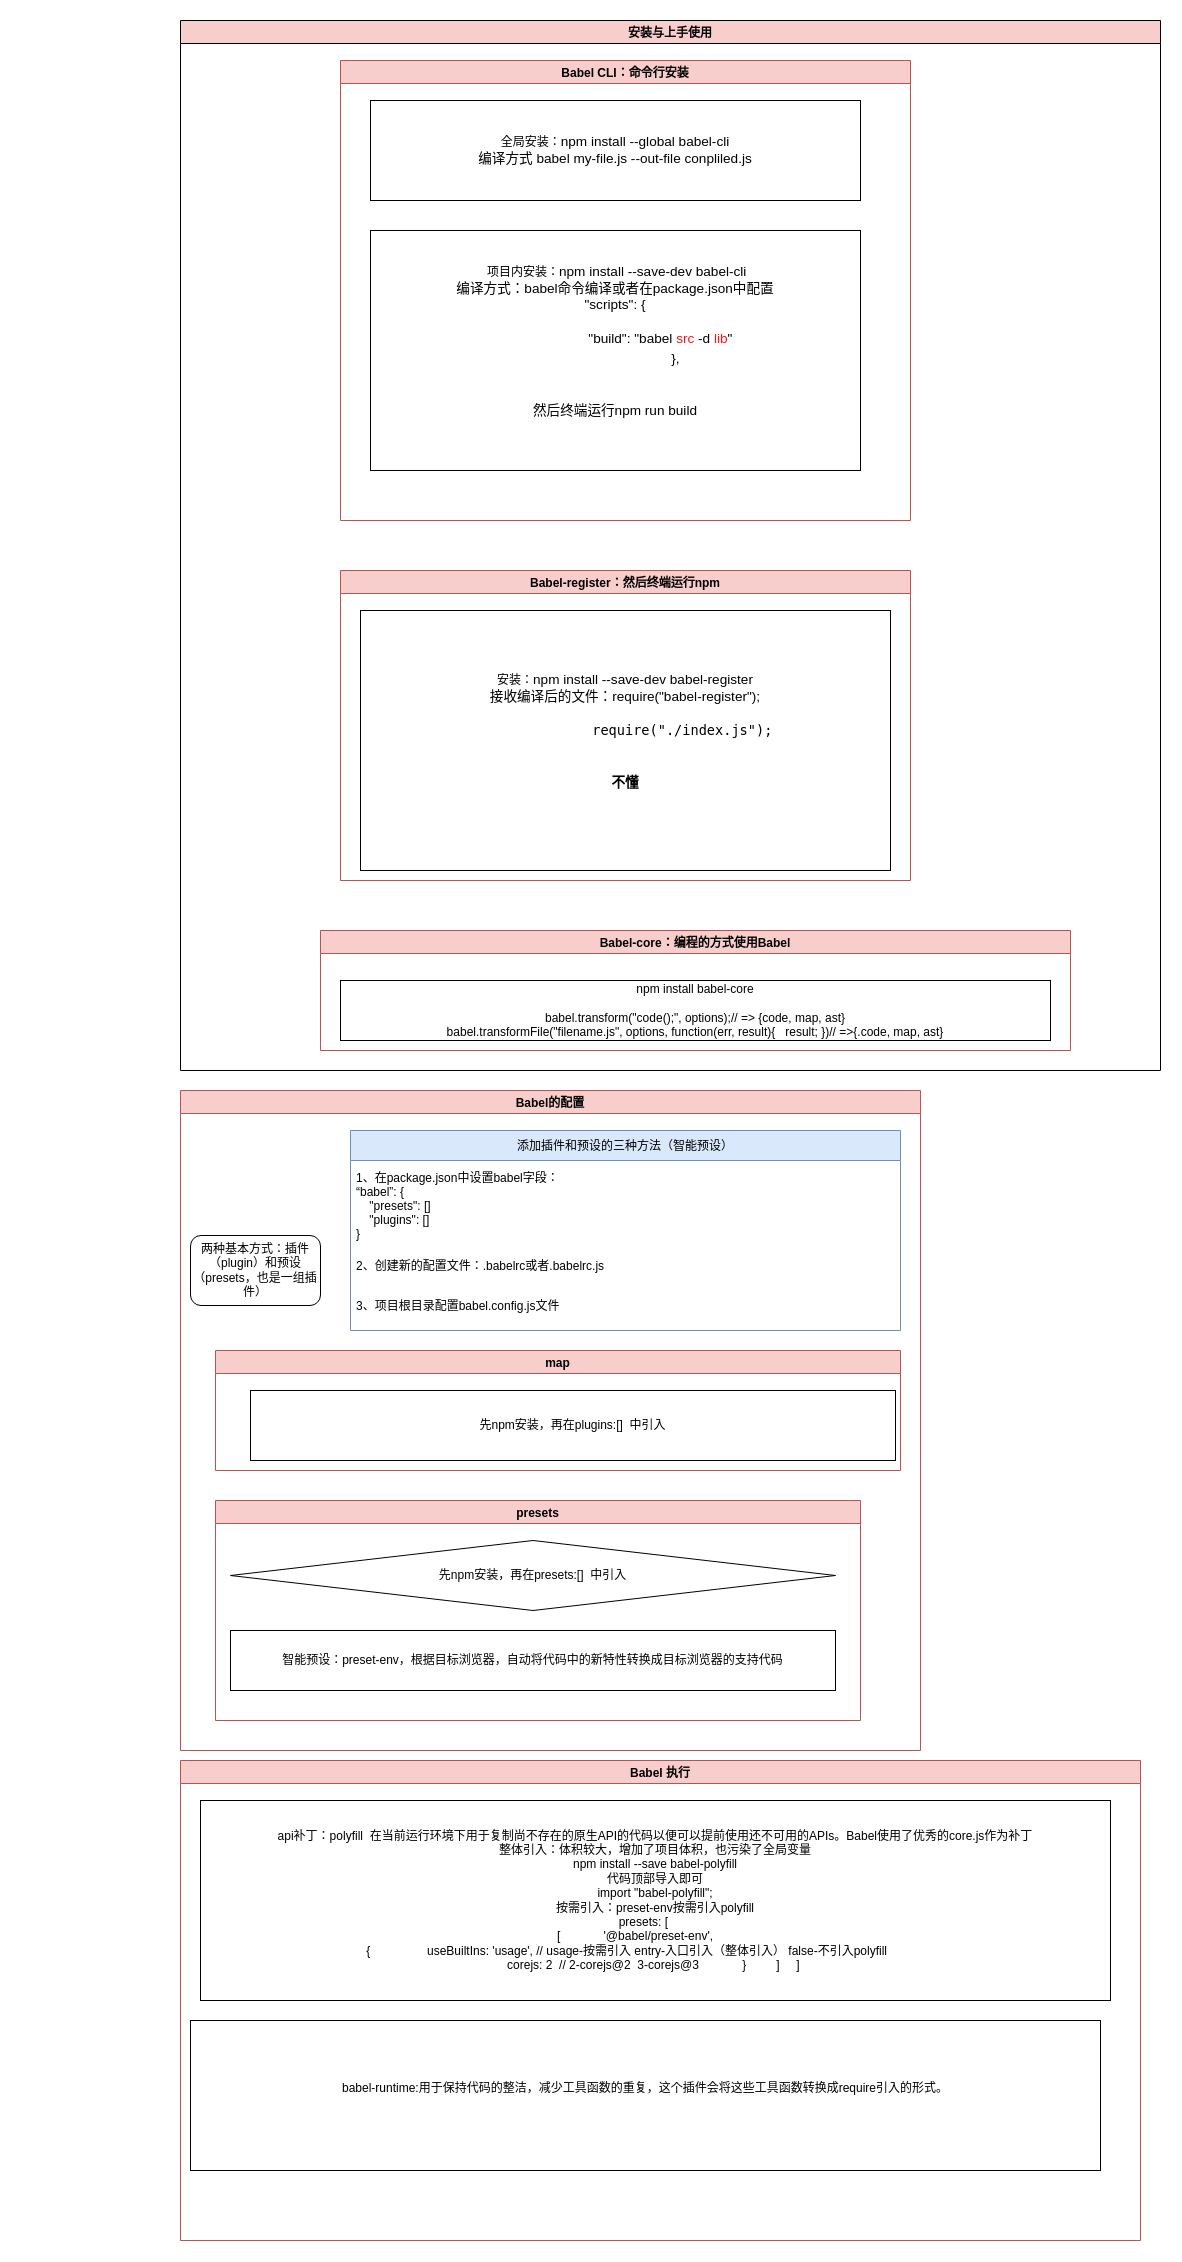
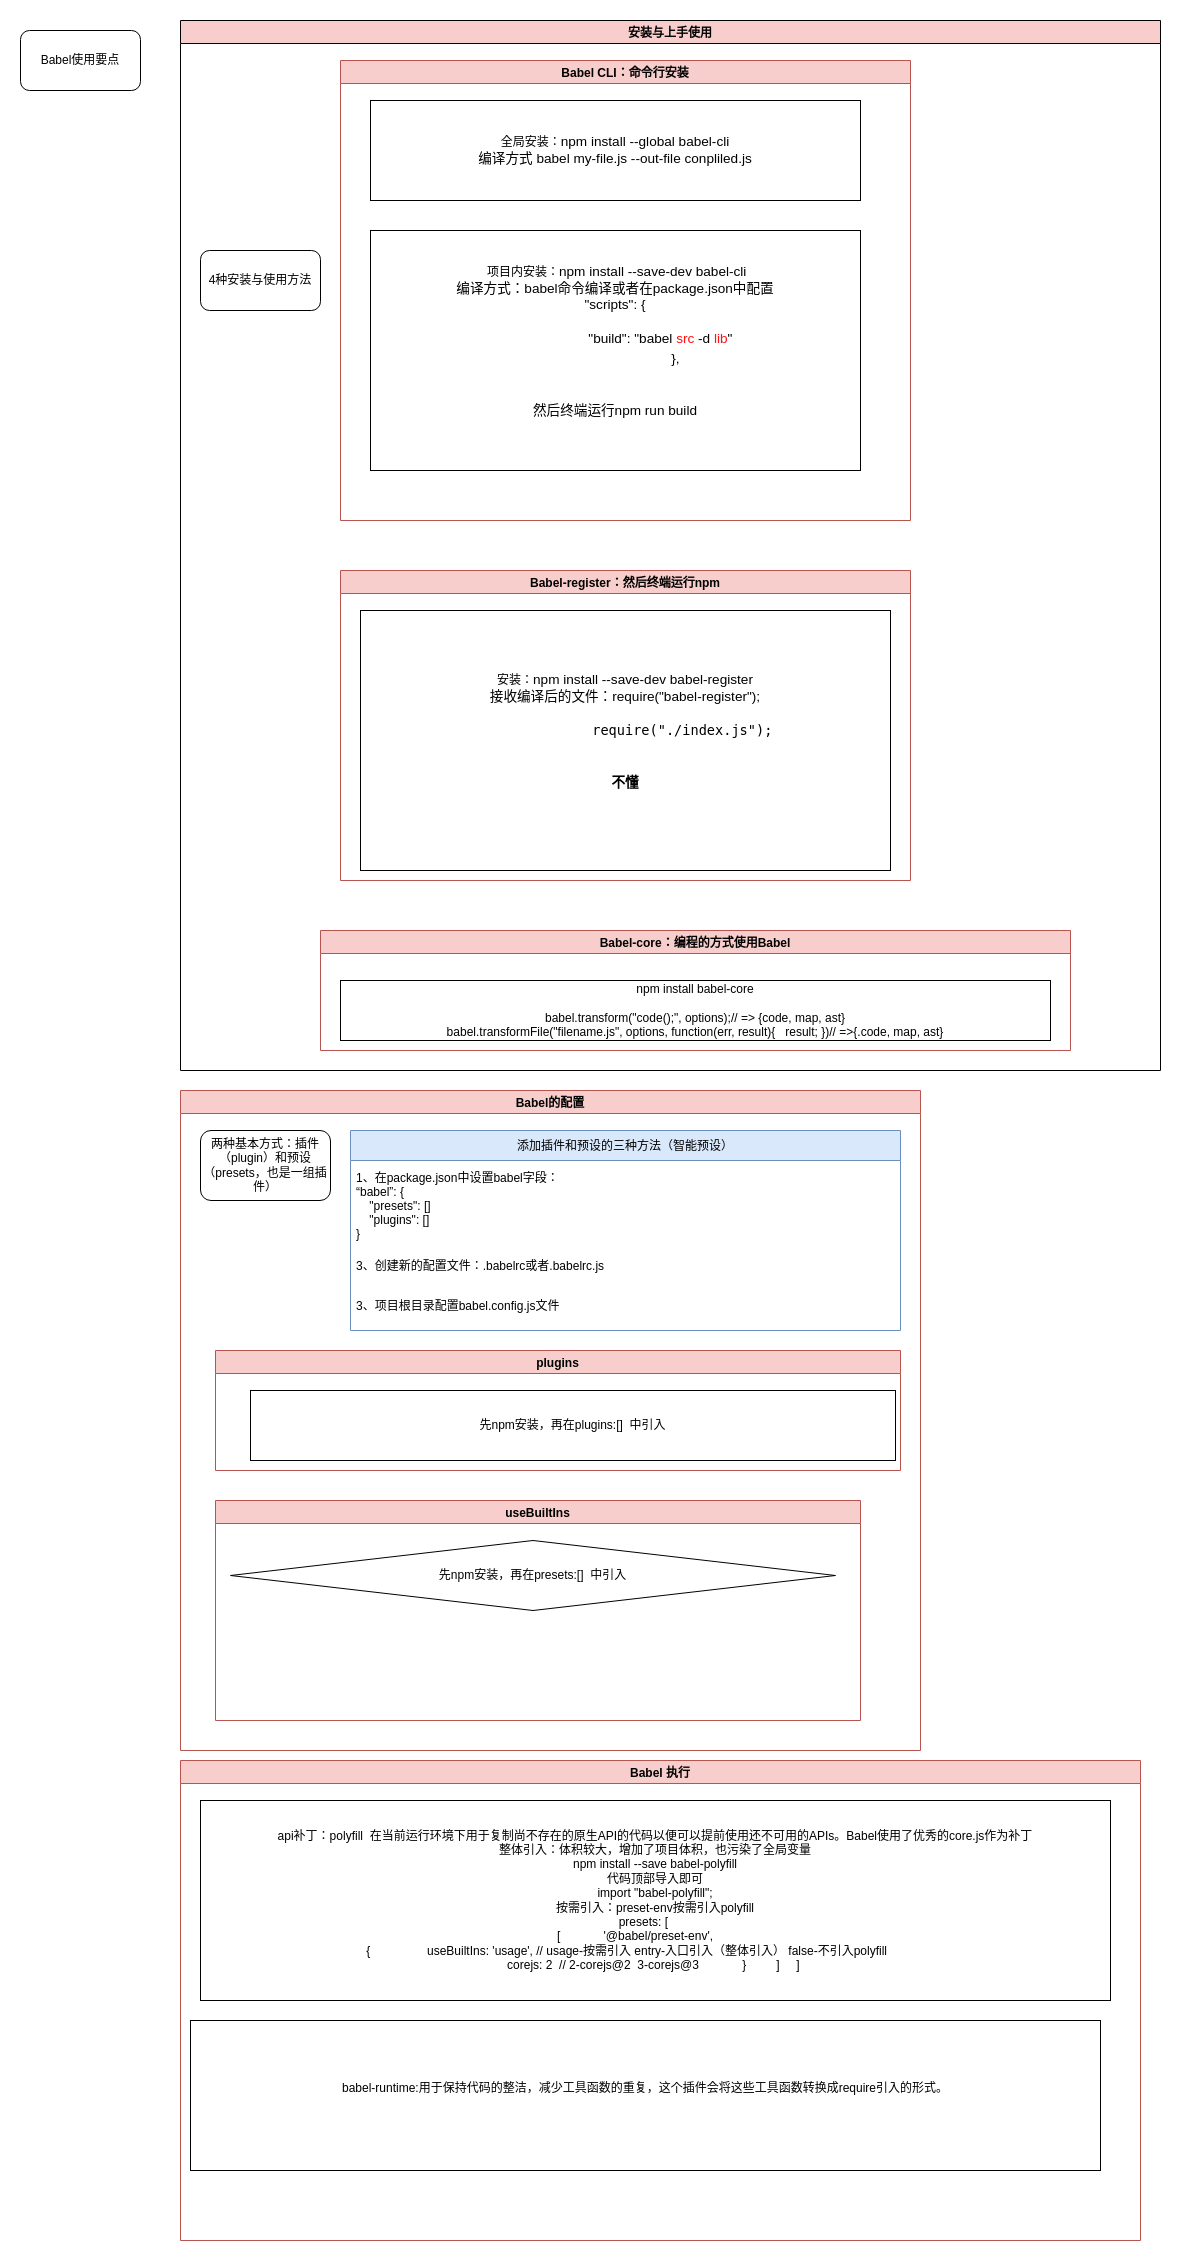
  <mxCell id="0" />
  <mxCell id="1" parent="0" />
+ <mxCell id="2" value="Babel使用要点" style="rounded=1;whiteSpace=wrap;html=1;" parent="1" vertex="1"><mxGeometry x="20" y="30" width="120" height="60" as="geometry" /></mxCell>
  <mxCell id="3" value="安装与上手使用" style="swimlane;fillColor=#f8cecc;strokeColor=#000000;swimlaneFillColor=default;" parent="1" vertex="1"><mxGeometry x="180" y="20" width="980" height="1050" as="geometry" /></mxCell>
+ <mxCell id="4" value="4种安装与使用方法" style="rounded=1;whiteSpace=wrap;html=1;" parent="3" vertex="1"><mxGeometry x="20" y="230" width="120" height="60" as="geometry" /></mxCell>
  <mxCell id="5" value="Babel CLI：命令行安装" style="swimlane;fillColor=#f8cecc;strokeColor=#b85450;" parent="3" vertex="1"><mxGeometry x="160" y="40" width="570" height="460" as="geometry" /></mxCell>
  <mxCell id="6" value="全局安装：&lt;span style=&quot;font-family: , , &amp;#34;sf mono&amp;#34; , &amp;#34;menlo&amp;#34; , &amp;#34;consolas&amp;#34; , &amp;#34;liberation mono&amp;#34; , monospace ; font-size: 13.6px&quot;&gt;npm install --global babel-cli&lt;br&gt;编译方式 babel my-file.js --out-file conpliled.js&lt;br&gt;&lt;/span&gt;" style="rounded=0;whiteSpace=wrap;html=1;" parent="5" vertex="1"><mxGeometry x="30" y="40" width="490" height="100" as="geometry" /></mxCell>
  <mxCell id="7" value="&amp;nbsp;项目内安装：&lt;span style=&quot;font-family: , , &amp;#34;sf mono&amp;#34; , &amp;#34;menlo&amp;#34; , &amp;#34;consolas&amp;#34; , &amp;#34;liberation mono&amp;#34; , monospace ; font-size: 13.6px&quot;&gt;npm install --save-dev babel-cli&lt;br&gt;编译方式：babel命令编译或者在package.json中配置&lt;br&gt;&lt;/span&gt;&lt;span style=&quot;font-family: , , &amp;#34;sf mono&amp;#34; , &amp;#34;menlo&amp;#34; , &amp;#34;consolas&amp;#34; , &amp;#34;liberation mono&amp;#34; , monospace ; font-size: 13.6px&quot;&gt;&quot;scripts&quot;: {&lt;/span&gt;&lt;pre style=&quot;box-sizing: border-box ; font-family: , , &amp;#34;sf mono&amp;#34; , &amp;#34;menlo&amp;#34; , &amp;#34;consolas&amp;#34; , &amp;#34;liberation mono&amp;#34; , monospace ; font-size: 13.6px ; margin-top: 0px ; margin-bottom: 0px ; overflow-wrap: normal ; padding: 16px ; overflow: auto ; line-height: 1.45 ; border-radius: 6px ; word-break: normal&quot;&gt;&lt;font face=&quot;Helvetica&quot;&gt;&lt;span class=&quot;pl-mi1&quot; style=&quot;box-sizing: border-box&quot;&gt;     &lt;span style=&quot;white-space: pre&quot;&gt;&#09;&lt;/span&gt;&lt;span style=&quot;white-space: pre&quot;&gt;&#09;&lt;/span&gt;&lt;span style=&quot;white-space: pre&quot;&gt;&#09;&lt;/span&gt;&quot;build&quot;: &quot;babel &lt;font color=&quot;#ff1212&quot;&gt;src&lt;/font&gt; -d &lt;font color=&quot;#ff1212&quot;&gt;lib&lt;/font&gt;&quot;&lt;/span&gt;&lt;br&gt;&lt;span class=&quot;pl-mi1&quot; style=&quot;box-sizing: border-box&quot;&gt;   &lt;span style=&quot;white-space: pre&quot;&gt;&#09;&lt;/span&gt;&lt;span style=&quot;white-space: pre&quot;&gt;&#09;&lt;/span&gt;&lt;span style=&quot;white-space: pre&quot;&gt;&#09;&lt;/span&gt;&lt;span style=&quot;white-space: pre&quot;&gt;&#09;&lt;/span&gt;},&lt;/span&gt;&lt;/font&gt;&lt;/pre&gt;&lt;pre style=&quot;box-sizing: border-box ; font-family: , , &amp;#34;sf mono&amp;#34; , &amp;#34;menlo&amp;#34; , &amp;#34;consolas&amp;#34; , &amp;#34;liberation mono&amp;#34; , monospace ; font-size: 13.6px ; margin-top: 0px ; margin-bottom: 0px ; overflow-wrap: normal ; padding: 16px ; overflow: auto ; line-height: 1.45 ; border-radius: 6px ; word-break: normal&quot;&gt;&lt;font face=&quot;Helvetica&quot;&gt;&lt;span class=&quot;pl-mi1&quot; style=&quot;box-sizing: border-box&quot;&gt;然后终端运行npm run build&lt;/span&gt;&lt;/font&gt;&lt;/pre&gt;" style="whiteSpace=wrap;html=1;fontColor=#000000;" parent="5" vertex="1"><mxGeometry x="30" y="170" width="490" height="240" as="geometry" /></mxCell>
  <mxCell id="8" value="Babel-register：然后终端运行npm" style="swimlane;fontFamily=Helvetica;fillColor=#f8cecc;strokeColor=#b85450;" parent="3" vertex="1"><mxGeometry x="160" y="550" width="570" height="310" as="geometry" /></mxCell>
  <mxCell id="9" value="&lt;font color=&quot;#000000&quot;&gt;安装：&lt;span style=&quot;font-family: , , &amp;#34;sf mono&amp;#34; , &amp;#34;menlo&amp;#34; , &amp;#34;consolas&amp;#34; , &amp;#34;liberation mono&amp;#34; , monospace ; font-size: 13.6px&quot;&gt;npm install --save-dev babel-register&lt;br&gt;接收编译后的文件：&lt;/span&gt;&lt;span class=&quot;pl-en&quot; style=&quot;font-family: , , &amp;#34;sf mono&amp;#34; , &amp;#34;menlo&amp;#34; , &amp;#34;consolas&amp;#34; , &amp;#34;liberation mono&amp;#34; , monospace ; font-size: 13.6px ; box-sizing: border-box&quot;&gt;require&lt;/span&gt;&lt;span class=&quot;pl-kos&quot; style=&quot;font-family: , , &amp;#34;sf mono&amp;#34; , &amp;#34;menlo&amp;#34; , &amp;#34;consolas&amp;#34; , &amp;#34;liberation mono&amp;#34; , monospace ; font-size: 13.6px ; box-sizing: border-box&quot;&gt;(&lt;/span&gt;&lt;span class=&quot;pl-s&quot; style=&quot;font-family: , , &amp;#34;sf mono&amp;#34; , &amp;#34;menlo&amp;#34; , &amp;#34;consolas&amp;#34; , &amp;#34;liberation mono&amp;#34; , monospace ; font-size: 13.6px ; box-sizing: border-box&quot;&gt;&quot;babel-register&quot;&lt;/span&gt;&lt;span class=&quot;pl-kos&quot; style=&quot;font-family: , , &amp;#34;sf mono&amp;#34; , &amp;#34;menlo&amp;#34; , &amp;#34;consolas&amp;#34; , &amp;#34;liberation mono&amp;#34; , monospace ; font-size: 13.6px ; box-sizing: border-box&quot;&gt;)&lt;/span&gt;&lt;span class=&quot;pl-kos&quot; style=&quot;font-family: , , &amp;#34;sf mono&amp;#34; , &amp;#34;menlo&amp;#34; , &amp;#34;consolas&amp;#34; , &amp;#34;liberation mono&amp;#34; , monospace ; font-size: 13.6px ; box-sizing: border-box&quot;&gt;;&lt;/span&gt;&lt;/font&gt;&lt;pre style=&quot;box-sizing: border-box ; font-family: , , &amp;#34;sf mono&amp;#34; , &amp;#34;menlo&amp;#34; , &amp;#34;consolas&amp;#34; , &amp;#34;liberation mono&amp;#34; , monospace ; font-size: 13.6px ; margin-top: 0px ; margin-bottom: 0px ; overflow-wrap: normal ; padding: 16px ; overflow: auto ; line-height: 1.45 ; border-radius: 6px ; word-break: normal&quot;&gt;&lt;font color=&quot;#000000&quot;&gt;&lt;span class=&quot;pl-en&quot; style=&quot;box-sizing: border-box&quot;&gt;&lt;span style=&quot;white-space: pre&quot;&gt;&#09;&lt;/span&gt;      require&lt;/span&gt;&lt;span class=&quot;pl-kos&quot; style=&quot;box-sizing: border-box&quot;&gt;(&lt;/span&gt;&lt;span class=&quot;pl-s&quot; style=&quot;box-sizing: border-box&quot;&gt;&quot;./index.js&quot;&lt;/span&gt;&lt;span class=&quot;pl-kos&quot; style=&quot;box-sizing: border-box&quot;&gt;)&lt;/span&gt;&lt;span class=&quot;pl-kos&quot; style=&quot;box-sizing: border-box&quot;&gt;;&lt;/span&gt;&lt;/font&gt;&lt;/pre&gt;&lt;pre style=&quot;box-sizing: border-box ; font-family: , , &amp;#34;sf mono&amp;#34; , &amp;#34;menlo&amp;#34; , &amp;#34;consolas&amp;#34; , &amp;#34;liberation mono&amp;#34; , monospace ; font-size: 13.6px ; margin-top: 0px ; margin-bottom: 0px ; overflow-wrap: normal ; padding: 16px ; overflow: auto ; line-height: 1.45 ; border-radius: 6px ; word-break: normal&quot;&gt;&lt;font color=&quot;#000000&quot;&gt;&lt;span class=&quot;pl-kos&quot; style=&quot;box-sizing: border-box&quot;&gt;&lt;b&gt;不懂&lt;/b&gt;&lt;/span&gt;&lt;/font&gt;&lt;/pre&gt;" style="whiteSpace=wrap;html=1;fontFamily=Helvetica;fontColor=#FF1212;strokeColor=#000000;" parent="8" vertex="1"><mxGeometry x="20" y="40" width="530" height="260" as="geometry" /></mxCell>
  <mxCell id="10" value="Babel-core：编程的方式使用Babel" style="swimlane;fontFamily=Helvetica;strokeColor=#b85450;fillColor=#f8cecc;" parent="3" vertex="1"><mxGeometry x="140" y="910" width="750" height="120" as="geometry" /></mxCell>
  <mxCell id="11" value="npm install babel-core&lt;br&gt;&lt;br&gt;babel.transform(&quot;code();&quot;, options);// =&amp;gt; {code, map, ast}&lt;br&gt;babel.transformFile(&quot;filename.js&quot;, options, function(err, result){&amp;nbsp; &amp;nbsp;result; })// =&amp;gt;{.code, map, ast}" style="whiteSpace=wrap;html=1;fontFamily=Helvetica;fontColor=#000000;strokeColor=#000000;" parent="10" vertex="1"><mxGeometry x="20" y="50" width="710" height="60" as="geometry" /></mxCell>
  <mxCell id="12" value="Babel的配置" style="swimlane;fontFamily=Helvetica;strokeColor=#b85450;fillColor=#f8cecc;swimlaneFillColor=default;" parent="1" vertex="1"><mxGeometry x="180" y="1090" width="740" height="660" as="geometry" /></mxCell>
- <mxCell id="13" value="两种基本方式：插件（plugin）和预设（presets，也是一组插件）" style="rounded=1;whiteSpace=wrap;html=1;fontFamily=Helvetica;fontColor=#000000;strokeColor=#000000;" parent="12" vertex="1"><mxGeometry x="10" y="145" width="130" height="70" as="geometry" /></mxCell>
+ <mxCell id="13" value="两种基本方式：插件（plugin）和预设（presets，也是一组插件）" style="rounded=1;whiteSpace=wrap;html=1;fontFamily=Helvetica;fontColor=#000000;strokeColor=#000000;" parent="12" vertex="1"><mxGeometry x="20" y="40" width="130" height="70" as="geometry" /></mxCell>
  <mxCell id="14" value="添加插件和预设的三种方法（智能预设）" style="swimlane;fontStyle=0;childLayout=stackLayout;horizontal=1;startSize=30;horizontalStack=0;resizeParent=1;resizeParentMax=0;resizeLast=0;collapsible=1;marginBottom=0;fontFamily=Helvetica;strokeColor=#6c8ebf;fillColor=#dae8fc;swimlaneFillColor=default;" parent="12" vertex="1"><mxGeometry x="170" y="40" width="550" height="200" as="geometry" /></mxCell>
  <mxCell id="15" value="1、在package.json中设置babel字段：&#10;“babel”: {&#10;    &quot;presets&quot;: []&#10;    &quot;plugins&quot;: []&#10;}" style="text;strokeColor=none;fillColor=none;align=left;verticalAlign=middle;spacingLeft=4;spacingRight=4;overflow=hidden;points=[[0,0.5],[1,0.5]];portConstraint=eastwest;rotatable=0;fontFamily=Helvetica;fontColor=#000000;" parent="14" vertex="1"><mxGeometry y="30" width="550" height="90" as="geometry" /></mxCell>
- <mxCell id="16" value="2、创建新的配置文件：.babelrc或者.babelrc.js" style="text;strokeColor=none;fillColor=none;align=left;verticalAlign=middle;spacingLeft=4;spacingRight=4;overflow=hidden;points=[[0,0.5],[1,0.5]];portConstraint=eastwest;rotatable=0;fontFamily=Helvetica;fontColor=#000000;" parent="14" vertex="1"><mxGeometry y="120" width="550" height="30" as="geometry" /></mxCell>
+ <mxCell id="16" value="3、创建新的配置文件：.babelrc或者.babelrc.js" style="text;strokeColor=none;fillColor=none;align=left;verticalAlign=middle;spacingLeft=4;spacingRight=4;overflow=hidden;points=[[0,0.5],[1,0.5]];portConstraint=eastwest;rotatable=0;fontFamily=Helvetica;fontColor=#000000;" parent="14" vertex="1"><mxGeometry y="120" width="550" height="30" as="geometry" /></mxCell>
  <mxCell id="17" value="3、项目根目录配置babel.config.js文件" style="text;strokeColor=none;fillColor=none;align=left;verticalAlign=middle;spacingLeft=4;spacingRight=4;overflow=hidden;points=[[0,0.5],[1,0.5]];portConstraint=eastwest;rotatable=0;fontFamily=Helvetica;fontColor=#000000;" parent="14" vertex="1"><mxGeometry y="150" width="550" height="50" as="geometry" /></mxCell>
- <mxCell id="18" value="map" style="swimlane;fontFamily=Helvetica;strokeColor=#b85450;fillColor=#f8cecc;" parent="12" vertex="1"><mxGeometry x="35" y="260" width="685" height="120" as="geometry" /></mxCell>
+ <mxCell id="18" value="plugins" style="swimlane;fontFamily=Helvetica;strokeColor=#b85450;fillColor=#f8cecc;" parent="12" vertex="1"><mxGeometry x="35" y="260" width="685" height="120" as="geometry" /></mxCell>
  <mxCell id="19" value="先npm安装，再在plugins:[]&amp;nbsp; 中引入" style="rounded=0;whiteSpace=wrap;html=1;fontFamily=Helvetica;fontColor=#000000;strokeColor=#000000;fillColor=default;gradientColor=none;" parent="18" vertex="1"><mxGeometry x="35" y="40" width="645" height="70" as="geometry" /></mxCell>
- <mxCell id="20" value="presets" style="swimlane;fillColor=#f8cecc;strokeColor=#b85450;" parent="12" vertex="1"><mxGeometry x="35" y="410" width="645" height="220" as="geometry" /></mxCell>
+ <mxCell id="20" value="useBuiltIns" style="swimlane;fillColor=#f8cecc;strokeColor=#b85450;" parent="12" vertex="1"><mxGeometry x="35" y="410" width="645" height="220" as="geometry" /></mxCell>
  <mxCell id="21" value="先npm安装，再在presets:[]&amp;nbsp; 中引入" style="rhombus;whiteSpace=wrap;html=1;" parent="20" vertex="1"><mxGeometry x="15" y="40" width="605" height="70" as="geometry" /></mxCell>
- <mxCell id="22" value="智能预设：preset-env，根据目标浏览器，自动将代码中的新特性转换成目标浏览器的支持代码" style="rounded=0;whiteSpace=wrap;html=1;" parent="20" vertex="1"><mxGeometry x="15" y="130" width="605" height="60" as="geometry" /></mxCell>
  <mxCell id="23" value="Babel 执行" style="swimlane;fillColor=#f8cecc;strokeColor=#b85450;" vertex="1" parent="1"><mxGeometry x="180" y="1760" width="960" height="480" as="geometry" /></mxCell>
  <mxCell id="24" value="api补丁：polyfill&amp;nbsp; 在当前运行环境下用于复制尚不存在的原生API的代码以便可以提前使用还不可用的APIs。Babel使用了优秀的core.js作为补丁&lt;br&gt;整体引入：体积较大，增加了项目体积，也污染了全局变量&lt;br&gt;npm install --save babel-polyfill&lt;br&gt;代码顶部导入即可&lt;br&gt;import &quot;babel-polyfill&quot;;&lt;br&gt;按需引入：preset-env按需引入polyfill&lt;br&gt;presets: [&amp;nbsp; &amp;nbsp; &amp;nbsp; &amp;nbsp; &lt;br&gt;&amp;nbsp;[&amp;nbsp; &amp;nbsp; &amp;nbsp; &amp;nbsp; &amp;nbsp; &amp;nbsp; &amp;nbsp;'@babel/preset-env',&amp;nbsp; &amp;nbsp; &amp;nbsp; &amp;nbsp; &amp;nbsp; &amp;nbsp; &amp;nbsp;&lt;br&gt;{&amp;nbsp; &amp;nbsp; &amp;nbsp; &amp;nbsp; &amp;nbsp; &amp;nbsp; &amp;nbsp; &amp;nbsp; &amp;nbsp;useBuiltIns: 'usage', // usage-按需引入 entry-入口引入（整体引入） false-不引入polyfill&amp;nbsp; &amp;nbsp; &amp;nbsp; &amp;nbsp; &amp;nbsp; &amp;nbsp; &amp;nbsp; &amp;nbsp; &amp;nbsp;&lt;br&gt;corejs: 2&amp;nbsp; // 2-corejs@2&amp;nbsp; 3-corejs@3&amp;nbsp; &amp;nbsp; &amp;nbsp; &amp;nbsp; &amp;nbsp; &amp;nbsp; &amp;nbsp;}&amp;nbsp; &amp;nbsp; &amp;nbsp; &amp;nbsp; &amp;nbsp;]&amp;nbsp; &amp;nbsp; &amp;nbsp;]&amp;nbsp;&lt;br&gt;" style="rounded=0;whiteSpace=wrap;html=1;" vertex="1" parent="23"><mxGeometry x="20" y="40" width="910" height="200" as="geometry" /></mxCell>
  <mxCell id="25" value="babel-runtime:用于保持代码的整洁，减少工具函数的重复，这个插件会将这些工具函数转换成require引入的形式。&lt;br&gt;&amp;nbsp;" style="rounded=0;whiteSpace=wrap;html=1;" vertex="1" parent="23"><mxGeometry x="10" y="260" width="910" height="150" as="geometry" /></mxCell>
